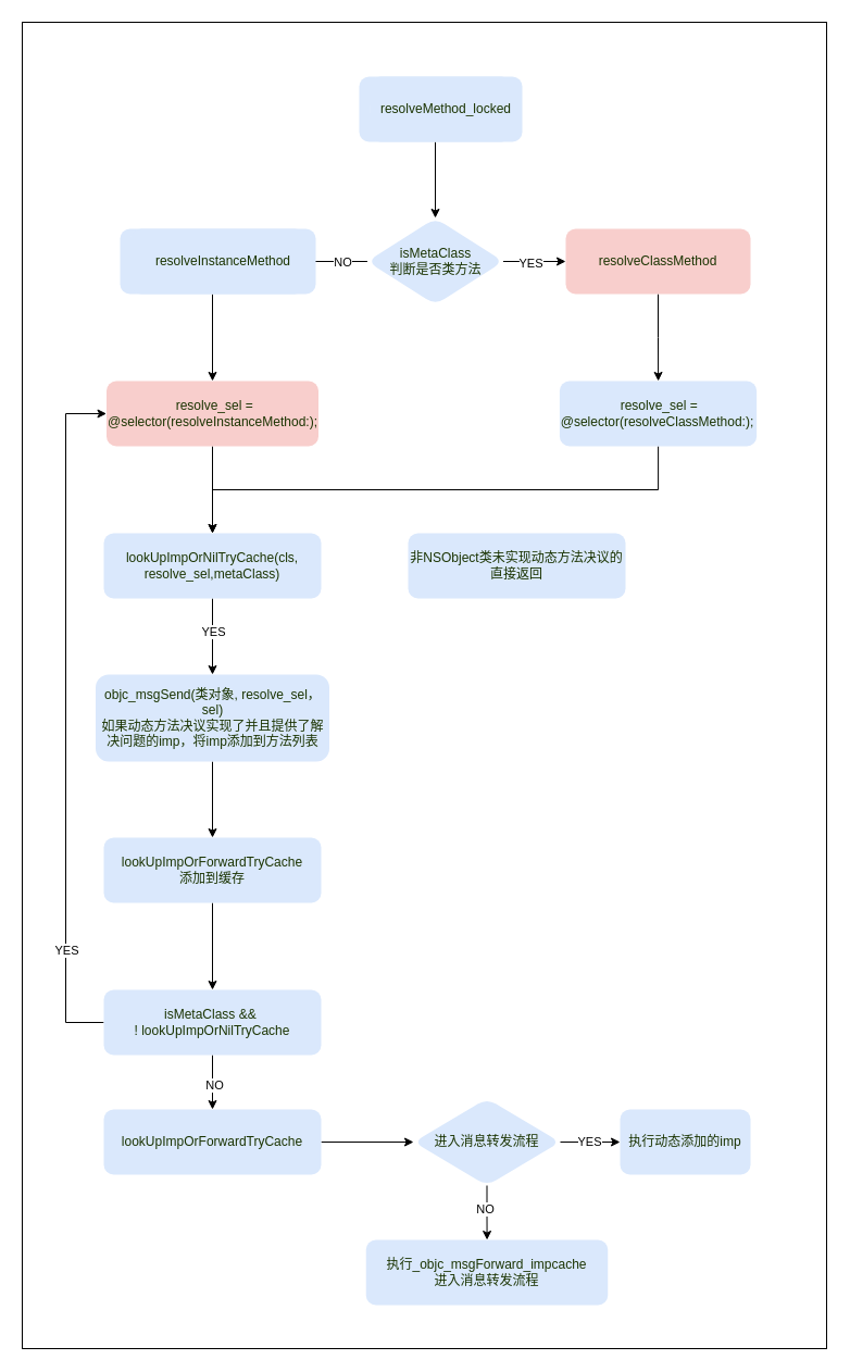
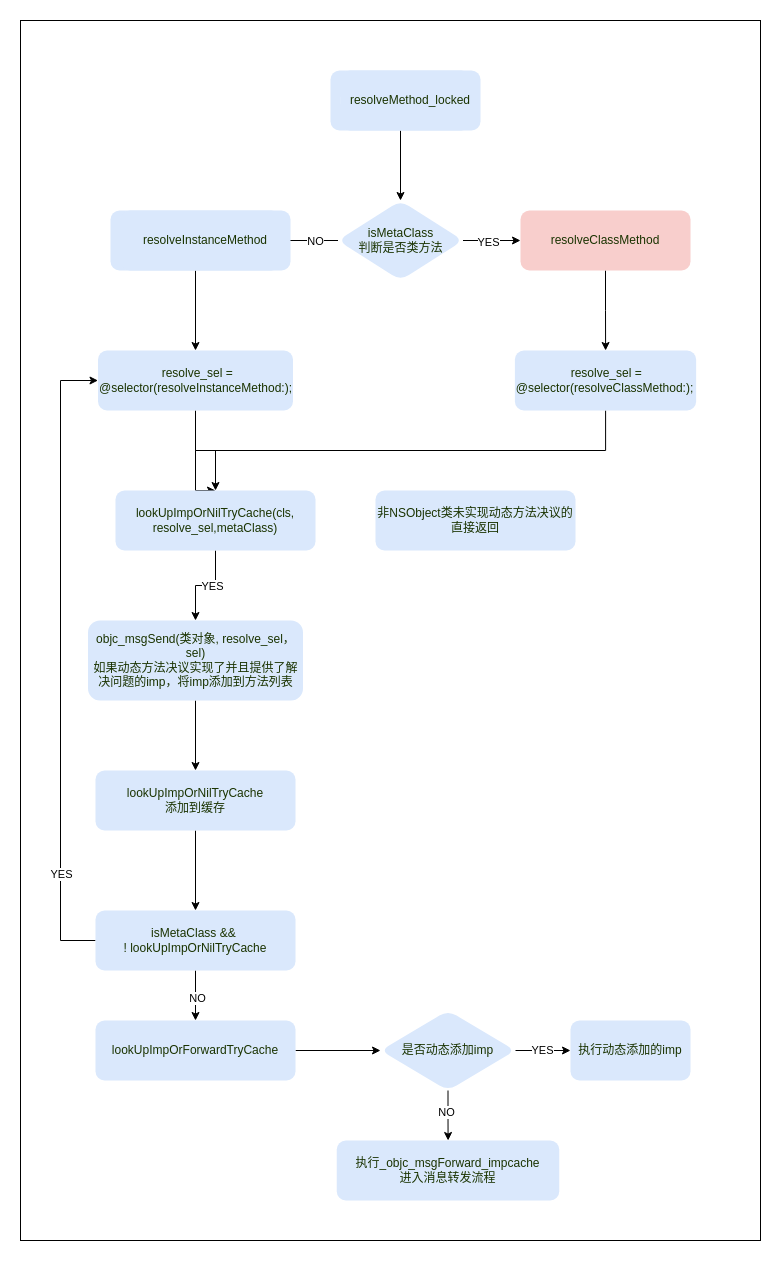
  <mxCell id="0" />
  <mxCell id="1" parent="0" />
  <mxCell id="2" value="" style="rounded=0;whiteSpace=wrap;html=1;" vertex="1" parent="1"><mxGeometry width="740" height="1220" as="geometry" x="20" y="20" /></mxCell>
  <mxCell id="3" value="" style="edgeStyle=orthogonalEdgeStyle;rounded=0;orthogonalLoop=1;jettySize=auto;html=1;" edge="1" parent="1" source="4" target="9"><mxGeometry relative="1" as="geometry" /></mxCell>
  <mxCell id="4" value="resolveMethod_locked" style="rounded=1;whiteSpace=wrap;html=1;fillColor=#dae8fc;strokeColor=none;fontColor=#ffffff;" vertex="1" parent="1"><mxGeometry x="330" y="70" width="140" height="60" as="geometry" /></mxCell>
  <mxCell id="5" value="" style="edgeStyle=orthogonalEdgeStyle;rounded=0;orthogonalLoop=1;jettySize=auto;html=1;" edge="1" parent="1" source="9" target="11"><mxGeometry relative="1" as="geometry" /></mxCell>
  <mxCell id="6" value="NO" style="edgeLabel;html=1;align=center;verticalAlign=middle;resizable=0;points=[];" vertex="1" connectable="0" parent="5"><mxGeometry x="0.143" y="2" relative="1" as="geometry"><mxPoint x="10" y="-2" as="offset" /></mxGeometry></mxCell>
  <mxCell id="7" value="" style="edgeStyle=orthogonalEdgeStyle;rounded=0;orthogonalLoop=1;jettySize=auto;html=1;" edge="1" parent="1" source="9" target="13"><mxGeometry relative="1" as="geometry" /></mxCell>
  <mxCell id="8" value="YES" style="edgeLabel;html=1;align=center;verticalAlign=middle;resizable=0;points=[];" vertex="1" connectable="0" parent="7"><mxGeometry x="-0.143" y="-1" relative="1" as="geometry"><mxPoint as="offset" /></mxGeometry></mxCell>
  <mxCell id="9" value="isMetaClass&lt;br&gt;判断是否类方法" style="rhombus;whiteSpace=wrap;html=1;rounded=1;fillColor=#dae8fc;strokeColor=none;fontColor=#1A3300;" vertex="1" parent="1"><mxGeometry x="337.5" y="200" width="125" height="80" as="geometry" /></mxCell>
  <mxCell id="10" value="" style="edgeStyle=orthogonalEdgeStyle;rounded=0;orthogonalLoop=1;jettySize=auto;html=1;" edge="1" parent="1" source="11" target="15"><mxGeometry relative="1" as="geometry" /></mxCell>
  <mxCell id="11" value="resolveInstanceMethod" style="whiteSpace=wrap;html=1;rounded=1;fillColor=#dae8fc;strokeColor=none;fontColor=#ffffff;" vertex="1" parent="1"><mxGeometry x="110" y="210" width="170" height="60" as="geometry" /></mxCell>
  <mxCell id="12" value="" style="edgeStyle=orthogonalEdgeStyle;rounded=0;orthogonalLoop=1;jettySize=auto;html=1;" edge="1" parent="1" source="13" target="17"><mxGeometry relative="1" as="geometry" /></mxCell>
  <mxCell id="13" value="resolveClassMethod" style="whiteSpace=wrap;html=1;rounded=1;fillColor=#f8cecc;strokeColor=none;fontColor=#1A3300;" vertex="1" parent="1"><mxGeometry x="520" y="210" width="170" height="60" as="geometry" /></mxCell>
  <mxCell id="14" value="" style="edgeStyle=orthogonalEdgeStyle;rounded=0;orthogonalLoop=1;jettySize=auto;html=1;" edge="1" parent="1" source="15" target="20"><mxGeometry relative="1" as="geometry" /></mxCell>
- <mxCell id="15" value="&amp;nbsp;resolve_sel = @selector(resolveInstanceMethod:);" style="whiteSpace=wrap;html=1;rounded=1;fillColor=#f8cecc;strokeColor=none;fontColor=#1A3300;" vertex="1" parent="1"><mxGeometry x="97.5" y="350" width="195" height="60" as="geometry" /></mxCell>
+ <mxCell id="15" value="&amp;nbsp;resolve_sel = @selector(resolveInstanceMethod:);" style="whiteSpace=wrap;html=1;rounded=1;fillColor=#dae8fc;strokeColor=none;fontColor=#1A3300;" vertex="1" parent="1"><mxGeometry x="97.5" y="350" width="195" height="60" as="geometry" /></mxCell>
  <mxCell id="16" style="edgeStyle=orthogonalEdgeStyle;rounded=0;orthogonalLoop=1;jettySize=auto;html=1;entryX=0.5;entryY=0;entryDx=0;entryDy=0;" edge="1" parent="1" source="17" target="20"><mxGeometry relative="1" as="geometry"><mxPoint x="190" y="480" as="targetPoint" /><Array as="points"><mxPoint x="605" y="450" /><mxPoint x="195" y="450" /></Array></mxGeometry></mxCell>
  <mxCell id="17" value="&amp;nbsp;resolve_sel = @selector(resolveClassMethod:);" style="whiteSpace=wrap;html=1;rounded=1;fillColor=#dae8fc;strokeColor=none;fontColor=#1A3300;" vertex="1" parent="1"><mxGeometry x="514.38" y="350" width="181.25" height="60" as="geometry" /></mxCell>
  <mxCell id="18" value="" style="edgeStyle=orthogonalEdgeStyle;rounded=0;orthogonalLoop=1;jettySize=auto;html=1;" edge="1" parent="1" source="20" target="22"><mxGeometry relative="1" as="geometry" /></mxCell>
  <mxCell id="19" value="YES" style="edgeLabel;html=1;align=center;verticalAlign=middle;resizable=0;points=[];" vertex="1" connectable="0" parent="18"><mxGeometry x="-0.143" relative="1" as="geometry"><mxPoint as="offset" /></mxGeometry></mxCell>
- <mxCell id="20" value="&lt;span&gt;lookUpImpOrNilTryCache(cls,&lt;br&gt;resolve_sel,metaClass)&lt;/span&gt;" style="whiteSpace=wrap;html=1;rounded=1;fillColor=#dae8fc;strokeColor=none;fontColor=#1A3300;" vertex="1" parent="1"><mxGeometry x="95" y="490" width="200" height="60" as="geometry" /></mxCell>
+ <mxCell id="20" value="&lt;span&gt;lookUpImpOrNilTryCache(cls,&lt;br&gt;resolve_sel,metaClass)&lt;/span&gt;" style="whiteSpace=wrap;html=1;rounded=1;fillColor=#dae8fc;strokeColor=none;fontColor=#1A3300;" vertex="1" parent="1"><mxGeometry x="115" y="490" width="200" height="60" as="geometry" /></mxCell>
  <mxCell id="21" value="" style="edgeStyle=orthogonalEdgeStyle;rounded=0;orthogonalLoop=1;jettySize=auto;html=1;" edge="1" parent="1" source="22" target="24"><mxGeometry relative="1" as="geometry" /></mxCell>
  <mxCell id="22" value="&lt;span&gt;objc_msgSend(类对象,&lt;/span&gt;&amp;nbsp;resolve_sel，sel)&lt;br&gt;如果动态方法决议实现了并且提供了解决问题的imp，将imp添加到方法列表" style="whiteSpace=wrap;html=1;rounded=1;fillColor=#dae8fc;strokeColor=none;fontColor=#1A3300;" vertex="1" parent="1"><mxGeometry x="87.5" y="620" width="215" height="80" as="geometry" /></mxCell>
  <mxCell id="23" value="" style="edgeStyle=orthogonalEdgeStyle;rounded=0;orthogonalLoop=1;jettySize=auto;html=1;" edge="1" parent="1" source="24" target="29"><mxGeometry relative="1" as="geometry" /></mxCell>
- <mxCell id="24" value="lookUpImpOrForwardTryCache&lt;br&gt;添加到缓存" style="whiteSpace=wrap;html=1;rounded=1;fillColor=#dae8fc;strokeColor=none;fontColor=#1A3300;" vertex="1" parent="1"><mxGeometry x="95" y="770" width="200" height="60" as="geometry" /></mxCell>
+ <mxCell id="24" value="lookUpImpOrNilTryCache&lt;br&gt;添加到缓存" style="whiteSpace=wrap;html=1;rounded=1;fillColor=#dae8fc;strokeColor=none;fontColor=#1A3300;" vertex="1" parent="1"><mxGeometry x="95" y="770" width="200" height="60" as="geometry" /></mxCell>
  <mxCell id="25" style="edgeStyle=orthogonalEdgeStyle;rounded=0;orthogonalLoop=1;jettySize=auto;html=1;entryX=0;entryY=0.5;entryDx=0;entryDy=0;" edge="1" parent="1" source="29" target="15"><mxGeometry relative="1" as="geometry"><mxPoint x="60" y="370" as="targetPoint" /><Array as="points"><mxPoint x="60" y="940" /><mxPoint x="60" y="380" /></Array></mxGeometry></mxCell>
  <mxCell id="26" value="YES" style="edgeLabel;html=1;align=center;verticalAlign=middle;resizable=0;points=[];" vertex="1" connectable="0" parent="25"><mxGeometry x="-0.677" relative="1" as="geometry"><mxPoint as="offset" /></mxGeometry></mxCell>
  <mxCell id="27" value="" style="edgeStyle=orthogonalEdgeStyle;rounded=0;orthogonalLoop=1;jettySize=auto;html=1;" edge="1" parent="1" source="29" target="31"><mxGeometry relative="1" as="geometry" /></mxCell>
  <mxCell id="28" value="NO" style="edgeLabel;html=1;align=center;verticalAlign=middle;resizable=0;points=[];" vertex="1" connectable="0" parent="27"><mxGeometry x="0.075" y="1" relative="1" as="geometry"><mxPoint as="offset" /></mxGeometry></mxCell>
  <mxCell id="29" value="isMetaClass &amp;amp;&amp;amp;&amp;nbsp;&lt;br&gt;! lookUpImpOrNilTryCache" style="whiteSpace=wrap;html=1;rounded=1;fillColor=#dae8fc;strokeColor=none;fontColor=#1A3300;" vertex="1" parent="1"><mxGeometry x="95" y="910" width="200" height="60" as="geometry" /></mxCell>
  <mxCell id="30" value="" style="edgeStyle=orthogonalEdgeStyle;rounded=0;orthogonalLoop=1;jettySize=auto;html=1;" edge="1" parent="1" source="31" target="36"><mxGeometry relative="1" as="geometry" /></mxCell>
  <mxCell id="31" value="lookUpImpOrForwardTryCache" style="whiteSpace=wrap;html=1;rounded=1;fillColor=#dae8fc;strokeColor=none;fontColor=#1A3300;" vertex="1" parent="1"><mxGeometry x="95" y="1020" width="200" height="60" as="geometry" /></mxCell>
  <mxCell id="32" value="" style="edgeStyle=orthogonalEdgeStyle;rounded=0;orthogonalLoop=1;jettySize=auto;html=1;" edge="1" parent="1" source="36" target="37"><mxGeometry relative="1" as="geometry" /></mxCell>
  <mxCell id="33" value="YES" style="edgeLabel;html=1;align=center;verticalAlign=middle;resizable=0;points=[];" vertex="1" connectable="0" parent="32"><mxGeometry x="-0.054" y="2" relative="1" as="geometry"><mxPoint y="1" as="offset" /></mxGeometry></mxCell>
  <mxCell id="34" value="" style="edgeStyle=orthogonalEdgeStyle;rounded=0;orthogonalLoop=1;jettySize=auto;html=1;" edge="1" parent="1" source="36" target="38"><mxGeometry relative="1" as="geometry" /></mxCell>
  <mxCell id="35" value="NO" style="edgeLabel;html=1;align=center;verticalAlign=middle;resizable=0;points=[];" vertex="1" connectable="0" parent="34"><mxGeometry x="-0.18" y="-2" relative="1" as="geometry"><mxPoint as="offset" /></mxGeometry></mxCell>
- <mxCell id="36" value="进入消息转发流程" style="rhombus;whiteSpace=wrap;html=1;rounded=1;fillColor=#dae8fc;strokeColor=none;fontColor=#1A3300;" vertex="1" parent="1"><mxGeometry x="380" y="1010" width="135" height="80" as="geometry" /></mxCell>
+ <mxCell id="36" value="是否动态添加imp" style="rhombus;whiteSpace=wrap;html=1;rounded=1;fillColor=#dae8fc;strokeColor=none;fontColor=#1A3300;" vertex="1" parent="1"><mxGeometry x="380" y="1010" width="135" height="80" as="geometry" /></mxCell>
  <mxCell id="37" value="执行动态添加的imp" style="whiteSpace=wrap;html=1;rounded=1;fillColor=#dae8fc;strokeColor=none;fontColor=#1A3300;" vertex="1" parent="1"><mxGeometry x="570" y="1020" width="120" height="60" as="geometry" /></mxCell>
  <mxCell id="38" value="执行_objc_msgForward_impcache&lt;br&gt;进入消息转发流程" style="whiteSpace=wrap;html=1;rounded=1;fillColor=#dae8fc;strokeColor=none;fontColor=#1A3300;" vertex="1" parent="1"><mxGeometry x="336.25" y="1140" width="222.5" height="60" as="geometry" /></mxCell>
  <mxCell id="39" value="非NSObject类未实现动态方法决议的直接返回" style="whiteSpace=wrap;html=1;rounded=1;fillColor=#dae8fc;strokeColor=none;fontColor=#1A3300;" vertex="1" parent="1"><mxGeometry x="375" y="490" width="200" height="60" as="geometry" /></mxCell>
  <mxCell id="40" value="resolveMethod_locked" style="rounded=1;whiteSpace=wrap;html=1;fillColor=#dae8fc;strokeColor=none;fontColor=#1A3300;" vertex="1" parent="1"><mxGeometry x="340" y="70" width="140" height="60" as="geometry" /></mxCell>
  <mxCell id="41" value="resolveInstanceMethod" style="whiteSpace=wrap;html=1;rounded=1;fillColor=#dae8fc;strokeColor=none;fontColor=#1A3300;" vertex="1" parent="1"><mxGeometry x="120" y="210" width="170" height="60" as="geometry" /></mxCell>
